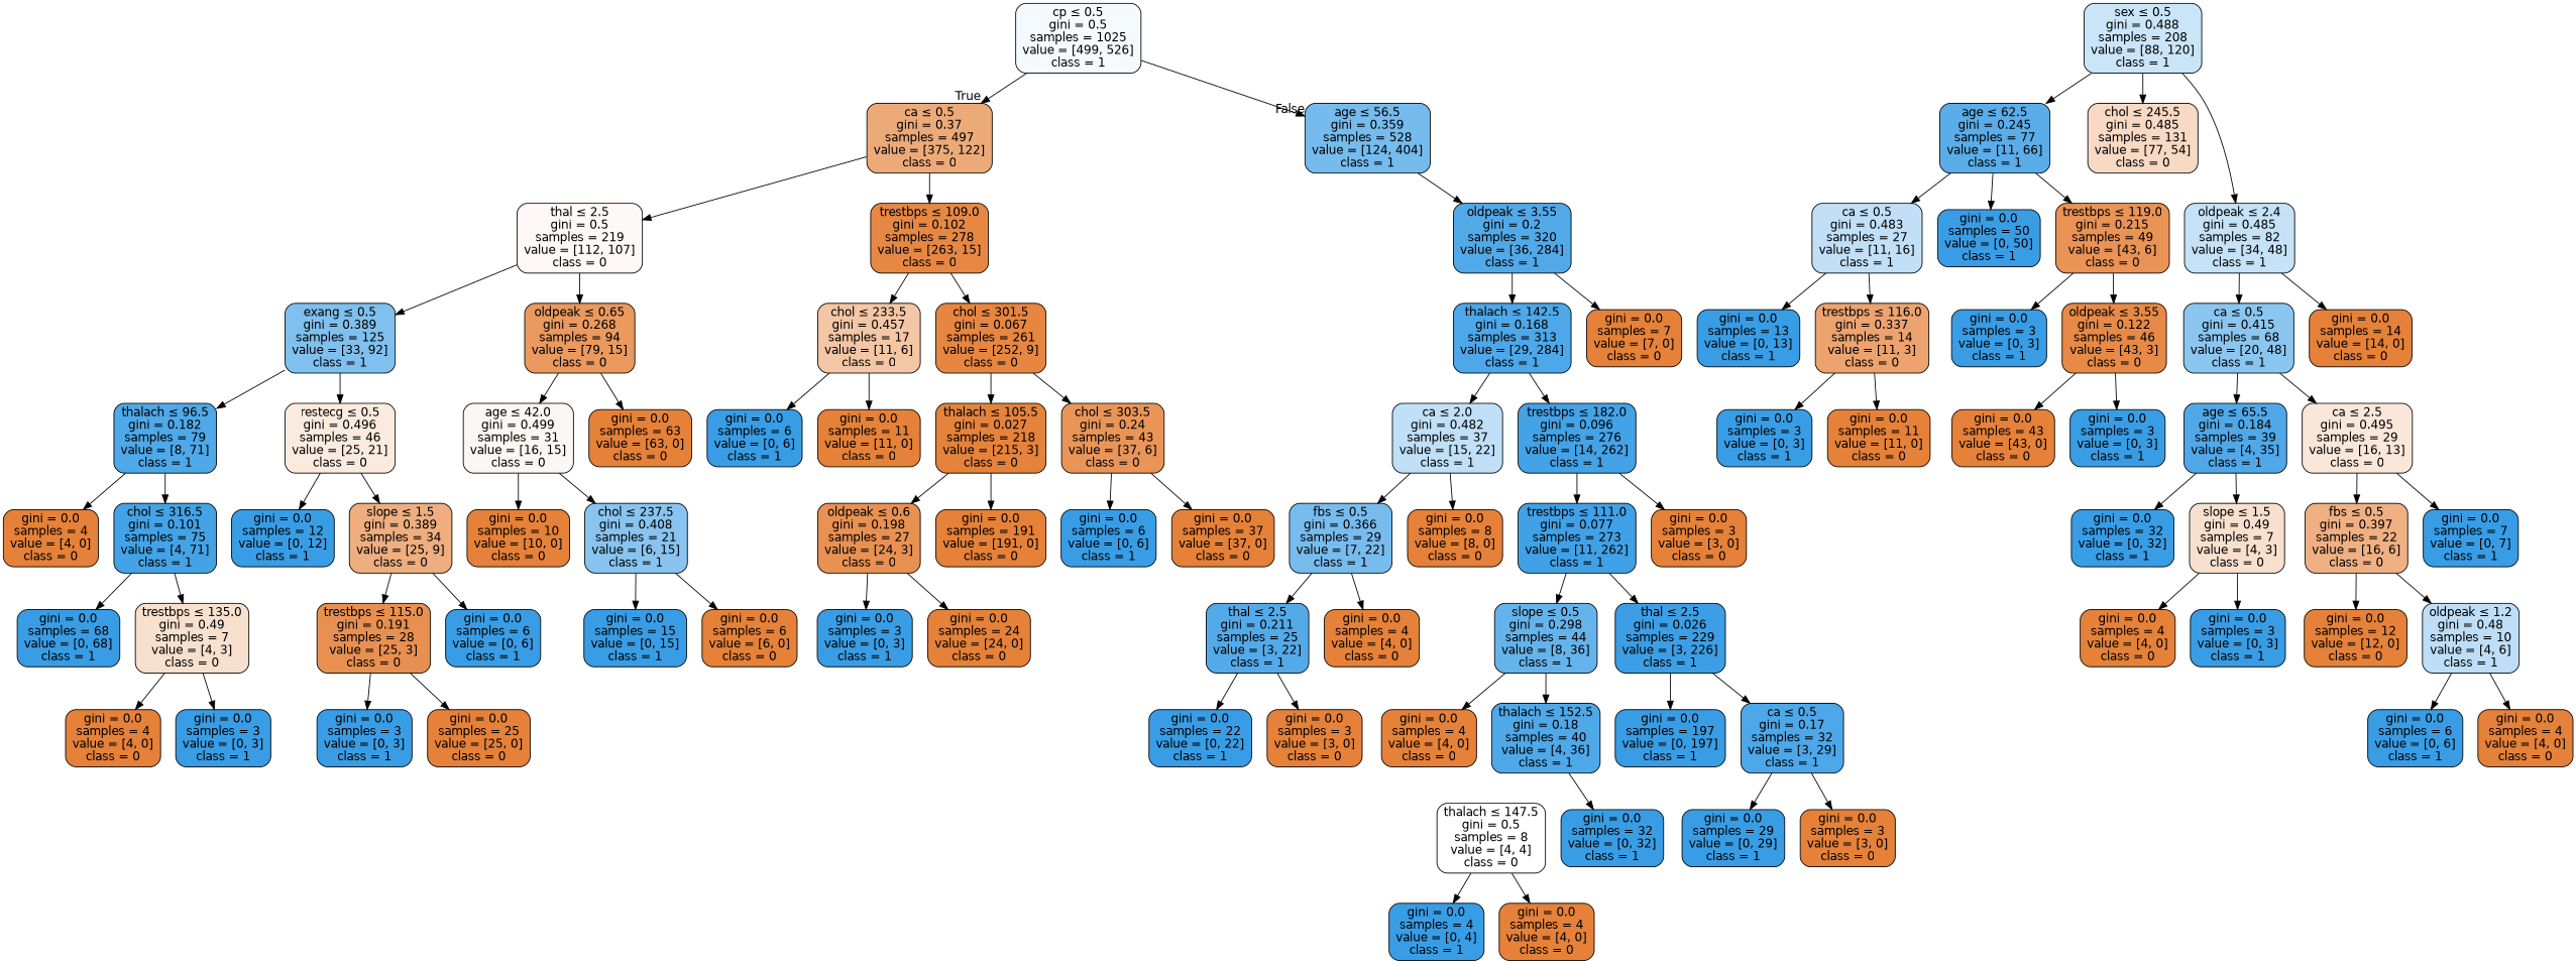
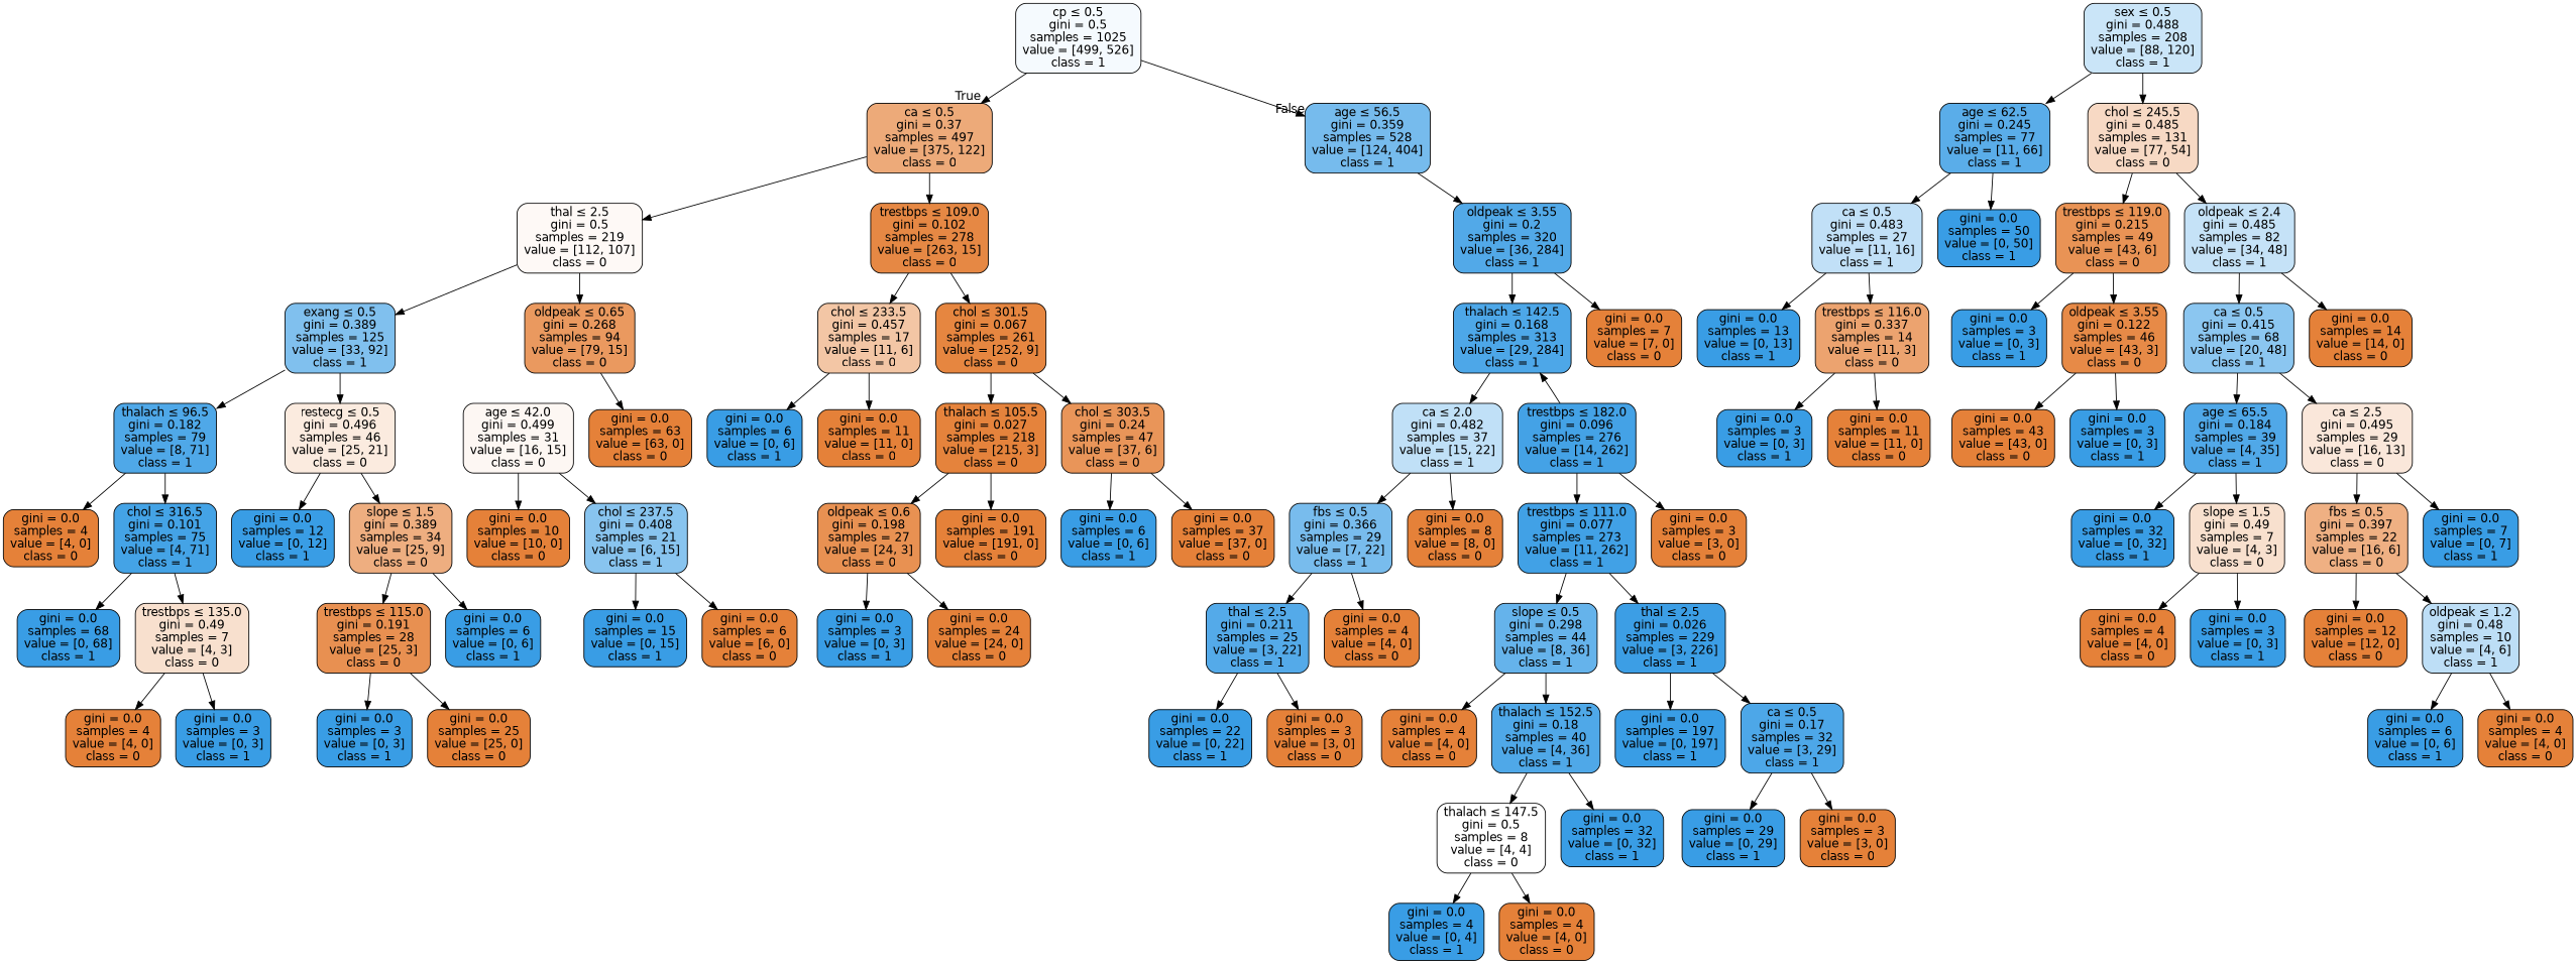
  digraph {
    node [color=black fillcolor="#e58139" fontname=helvetica shape=box style="filled, rounded"]
    edge [fontname=helvetica]
    n1 [fillcolor="#f5fafe" label=<cp &le; 0.5<br/>gini = 0.5<br/>samples = 1025<br/>value = [499, 526]<br/>class = 1>]
    n2 [fillcolor="#edaa79" label=<ca &le; 0.5<br/>gini = 0.37<br/>samples = 497<br/>value = [375, 122]<br/>class = 0>]
    n3 [fillcolor="#76bbed" label=<age &le; 56.5<br/>gini = 0.359<br/>samples = 528<br/>value = [124, 404]<br/>class = 1>]
    n4 [fillcolor="#fef9f6" label=<thal &le; 2.5<br/>gini = 0.5<br/>samples = 219<br/>value = [112, 107]<br/>class = 0>]
    n5 [fillcolor="#e68844" label=<trestbps &le; 109.0<br/>gini = 0.102<br/>samples = 278<br/>value = [263, 15]<br/>class = 0>]
    n6 [fillcolor="#52a9e8" label=<oldpeak &le; 3.55<br/>gini = 0.2<br/>samples = 320<br/>value = [36, 284]<br/>class = 1>]
    n7 [fillcolor="#80c0ee" label=<exang &le; 0.5<br/>gini = 0.389<br/>samples = 125<br/>value = [33, 92]<br/>class = 1>]
    n8 [fillcolor="#ea995f" label=<oldpeak &le; 0.65<br/>gini = 0.268<br/>samples = 94<br/>value = [79, 15]<br/>class = 0>]
    n9 [fillcolor="#f3c6a5" label=<chol &le; 233.5<br/>gini = 0.457<br/>samples = 17<br/>value = [11, 6]<br/>class = 0>]
    n10 [fillcolor="#e68640" label=<chol &le; 301.5<br/>gini = 0.067<br/>samples = 261<br/>value = [252, 9]<br/>class = 0>]
    n11 [fillcolor="#4fa8e8" label=<thalach &le; 96.5<br/>gini = 0.182<br/>samples = 79<br/>value = [8, 71]<br/>class = 1>]
    n12 [fillcolor="#fbebdf" label=<restecg &le; 0.5<br/>gini = 0.496<br/>samples = 46<br/>value = [25, 21]<br/>class = 0>]
    n13 [fillcolor="#fdf7f3" label=<age &le; 42.0<br/>gini = 0.499<br/>samples = 31<br/>value = [16, 15]<br/>class = 0>]
    n14 [label=<gini = 0.0<br/>samples = 63<br/>value = [63, 0]<br/>class = 0>]
    n15 [label=<gini = 0.0<br/>samples = 4<br/>value = [4, 0]<br/>class = 0>]
    n16 [fillcolor="#44a3e6" label=<chol &le; 316.5<br/>gini = 0.101<br/>samples = 75<br/>value = [4, 71]<br/>class = 1>]
    n17 [fillcolor="#399de5" label=<gini = 0.0<br/>samples = 12<br/>value = [0, 12]<br/>class = 1>]
    n18 [fillcolor="#eeae80" label=<slope &le; 1.5<br/>gini = 0.389<br/>samples = 34<br/>value = [25, 9]<br/>class = 0>]
    n19 [fillcolor="#399de5" label=<gini = 0.0<br/>samples = 68<br/>value = [0, 68]<br/>class = 1>]
    n20 [fillcolor="#f8e0ce" label=<trestbps &le; 135.0<br/>gini = 0.49<br/>samples = 7<br/>value = [4, 3]<br/>class = 0>]
    n21 [label=<gini = 0.0<br/>samples = 4<br/>value = [4, 0]<br/>class = 0>]
    n22 [fillcolor="#399de5" label=<gini = 0.0<br/>samples = 3<br/>value = [0, 3]<br/>class = 1>]
    n23 [fillcolor="#e89051" label=<trestbps &le; 115.0<br/>gini = 0.191<br/>samples = 28<br/>value = [25, 3]<br/>class = 0>]
    n24 [fillcolor="#399de5" label=<gini = 0.0<br/>samples = 6<br/>value = [0, 6]<br/>class = 1>]
    n25 [fillcolor="#399de5" label=<gini = 0.0<br/>samples = 3<br/>value = [0, 3]<br/>class = 1>]
    n26 [label=<gini = 0.0<br/>samples = 25<br/>value = [25, 0]<br/>class = 0>]
    n27 [label=<gini = 0.0<br/>samples = 10<br/>value = [10, 0]<br/>class = 0>]
    n28 [fillcolor="#88c4ef" label=<chol &le; 237.5<br/>gini = 0.408<br/>samples = 21<br/>value = [6, 15]<br/>class = 1>]
    n29 [fillcolor="#399de5" label=<gini = 0.0<br/>samples = 15<br/>value = [0, 15]<br/>class = 1>]
    n30 [label=<gini = 0.0<br/>samples = 6<br/>value = [6, 0]<br/>class = 0>]
    n31 [fillcolor="#399de5" label=<gini = 0.0<br/>samples = 6<br/>value = [0, 6]<br/>class = 1>]
    n32 [label=<gini = 0.0<br/>samples = 11<br/>value = [11, 0]<br/>class = 0>]
    n33 [fillcolor="#e5833c" label=<thalach &le; 105.5<br/>gini = 0.027<br/>samples = 218<br/>value = [215, 3]<br/>class = 0>]
-   n34 [fillcolor="#e99559" label=<chol &le; 303.5<br/>gini = 0.24<br/>samples = 43<br/>value = [37, 6]<br/>class = 0>]
+   n34 [fillcolor="#e99559" label=<chol &le; 303.5<br/>gini = 0.24<br/>samples = 47<br/>value = [37, 6]<br/>class = 0>]
    n35 [fillcolor="#e89152" label=<oldpeak &le; 0.6<br/>gini = 0.198<br/>samples = 27<br/>value = [24, 3]<br/>class = 0>]
    n36 [label=<gini = 0.0<br/>samples = 191<br/>value = [191, 0]<br/>class = 0>]
    n37 [fillcolor="#399de5" label=<gini = 0.0<br/>samples = 6<br/>value = [0, 6]<br/>class = 1>]
    n38 [label=<gini = 0.0<br/>samples = 37<br/>value = [37, 0]<br/>class = 0>]
    n39 [fillcolor="#399de5" label=<gini = 0.0<br/>samples = 3<br/>value = [0, 3]<br/>class = 1>]
    n40 [label=<gini = 0.0<br/>samples = 24<br/>value = [24, 0]<br/>class = 0>]
    n41 [fillcolor="#4da7e8" label=<thalach &le; 142.5<br/>gini = 0.168<br/>samples = 313<br/>value = [29, 284]<br/>class = 1>]
    n42 [label=<gini = 0.0<br/>samples = 7<br/>value = [7, 0]<br/>class = 0>]
    n43 [fillcolor="#cae5f8" label=<sex &le; 0.5<br/>gini = 0.488<br/>samples = 208<br/>value = [88, 120]<br/>class = 1>]
    n44 [fillcolor="#5aade9" label=<age &le; 62.5<br/>gini = 0.245<br/>samples = 77<br/>value = [11, 66]<br/>class = 1>]
    n45 [fillcolor="#f7d9c4" label=<chol &le; 245.5<br/>gini = 0.485<br/>samples = 131<br/>value = [77, 54]<br/>class = 0>]
    n46 [fillcolor="#c0e0f7" label=<ca &le; 2.0<br/>gini = 0.482<br/>samples = 37<br/>value = [15, 22]<br/>class = 1>]
    n47 [fillcolor="#44a2e6" label=<trestbps &le; 182.0<br/>gini = 0.096<br/>samples = 276<br/>value = [14, 262]<br/>class = 1>]
    n48 [fillcolor="#78bced" label=<fbs &le; 0.5<br/>gini = 0.366<br/>samples = 29<br/>value = [7, 22]<br/>class = 1>]
    n49 [label=<gini = 0.0<br/>samples = 8<br/>value = [8, 0]<br/>class = 0>]
    n50 [fillcolor="#41a1e6" label=<trestbps &le; 111.0<br/>gini = 0.077<br/>samples = 273<br/>value = [11, 262]<br/>class = 1>]
    n51 [label=<gini = 0.0<br/>samples = 3<br/>value = [3, 0]<br/>class = 0>]
    n52 [fillcolor="#54aae9" label=<thal &le; 2.5<br/>gini = 0.211<br/>samples = 25<br/>value = [3, 22]<br/>class = 1>]
    n53 [label=<gini = 0.0<br/>samples = 4<br/>value = [4, 0]<br/>class = 0>]
    n54 [fillcolor="#399de5" label=<gini = 0.0<br/>samples = 22<br/>value = [0, 22]<br/>class = 1>]
    n55 [label=<gini = 0.0<br/>samples = 3<br/>value = [3, 0]<br/>class = 0>]
    n56 [fillcolor="#65b3eb" label=<slope &le; 0.5<br/>gini = 0.298<br/>samples = 44<br/>value = [8, 36]<br/>class = 1>]
    n57 [fillcolor="#3c9ee5" label=<thal &le; 2.5<br/>gini = 0.026<br/>samples = 229<br/>value = [3, 226]<br/>class = 1>]
    n58 [label=<gini = 0.0<br/>samples = 4<br/>value = [4, 0]<br/>class = 0>]
    n59 [fillcolor="#4fa8e8" label=<thalach &le; 152.5<br/>gini = 0.18<br/>samples = 40<br/>value = [4, 36]<br/>class = 1>]
    n60 [fillcolor="#399de5" label=<gini = 0.0<br/>samples = 197<br/>value = [0, 197]<br/>class = 1>]
    n61 [fillcolor="#4da7e8" label=<ca &le; 0.5<br/>gini = 0.17<br/>samples = 32<br/>value = [3, 29]<br/>class = 1>]
    n62 [fillcolor="#ffffff" label=<thalach &le; 147.5<br/>gini = 0.5<br/>samples = 8<br/>value = [4, 4]<br/>class = 0>]
    n63 [fillcolor="#399de5" label=<gini = 0.0<br/>samples = 32<br/>value = [0, 32]<br/>class = 1>]
    n64 [fillcolor="#399de5" label=<gini = 0.0<br/>samples = 4<br/>value = [0, 4]<br/>class = 1>]
    n65 [label=<gini = 0.0<br/>samples = 4<br/>value = [4, 0]<br/>class = 0>]
    n66 [fillcolor="#399de5" label=<gini = 0.0<br/>samples = 29<br/>value = [0, 29]<br/>class = 1>]
    n67 [label=<gini = 0.0<br/>samples = 3<br/>value = [3, 0]<br/>class = 0>]
    n68 [fillcolor="#c1e0f7" label=<ca &le; 0.5<br/>gini = 0.483<br/>samples = 27<br/>value = [11, 16]<br/>class = 1>]
    n69 [fillcolor="#399de5" label=<gini = 0.0<br/>samples = 50<br/>value = [0, 50]<br/>class = 1>]
    n70 [fillcolor="#c5e2f7" label=<oldpeak &le; 2.4<br/>gini = 0.485<br/>samples = 82<br/>value = [34, 48]<br/>class = 1>]
    n71 [fillcolor="#e99355" label=<trestbps &le; 119.0<br/>gini = 0.215<br/>samples = 49<br/>value = [43, 6]<br/>class = 0>]
    n72 [fillcolor="#399de5" label=<gini = 0.0<br/>samples = 13<br/>value = [0, 13]<br/>class = 1>]
    n73 [fillcolor="#eca36f" label=<trestbps &le; 116.0<br/>gini = 0.337<br/>samples = 14<br/>value = [11, 3]<br/>class = 0>]
    n74 [fillcolor="#399de5" label=<gini = 0.0<br/>samples = 3<br/>value = [0, 3]<br/>class = 1>]
    n75 [label=<gini = 0.0<br/>samples = 11<br/>value = [11, 0]<br/>class = 0>]
    n76 [fillcolor="#8bc6f0" label=<ca &le; 0.5<br/>gini = 0.415<br/>samples = 68<br/>value = [20, 48]<br/>class = 1>]
    n77 [label=<gini = 0.0<br/>samples = 14<br/>value = [14, 0]<br/>class = 0>]
    n78 [fillcolor="#399de5" label=<gini = 0.0<br/>samples = 3<br/>value = [0, 3]<br/>class = 1>]
    n79 [fillcolor="#e78a47" label=<oldpeak &le; 3.55<br/>gini = 0.122<br/>samples = 46<br/>value = [43, 3]<br/>class = 0>]
    n80 [fillcolor="#50a8e8" label=<age &le; 65.5<br/>gini = 0.184<br/>samples = 39<br/>value = [4, 35]<br/>class = 1>]
    n81 [fillcolor="#fae7da" label=<ca &le; 2.5<br/>gini = 0.495<br/>samples = 29<br/>value = [16, 13]<br/>class = 0>]
    n82 [fillcolor="#399de5" label=<gini = 0.0<br/>samples = 32<br/>value = [0, 32]<br/>class = 1>]
    n83 [fillcolor="#f8e0ce" label=<slope &le; 1.5<br/>gini = 0.49<br/>samples = 7<br/>value = [4, 3]<br/>class = 0>]
    n84 [fillcolor="#efb083" label=<fbs &le; 0.5<br/>gini = 0.397<br/>samples = 22<br/>value = [16, 6]<br/>class = 0>]
    n85 [fillcolor="#399de5" label=<gini = 0.0<br/>samples = 7<br/>value = [0, 7]<br/>class = 1>]
    n86 [label=<gini = 0.0<br/>samples = 4<br/>value = [4, 0]<br/>class = 0>]
    n87 [fillcolor="#399de5" label=<gini = 0.0<br/>samples = 3<br/>value = [0, 3]<br/>class = 1>]
    n88 [label=<gini = 0.0<br/>samples = 12<br/>value = [12, 0]<br/>class = 0>]
    n89 [fillcolor="#bddef6" label=<oldpeak &le; 1.2<br/>gini = 0.48<br/>samples = 10<br/>value = [4, 6]<br/>class = 1>]
    n90 [fillcolor="#399de5" label=<gini = 0.0<br/>samples = 6<br/>value = [0, 6]<br/>class = 1>]
    n91 [label=<gini = 0.0<br/>samples = 4<br/>value = [4, 0]<br/>class = 0>]
    n92 [label=<gini = 0.0<br/>samples = 43<br/>value = [43, 0]<br/>class = 0>]
    n93 [fillcolor="#399de5" label=<gini = 0.0<br/>samples = 3<br/>value = [0, 3]<br/>class = 1>]
    n1 -> n2 [headlabel=True labelangle=45 labeldistance=2.5]
    n1 -> n3 [headlabel=False labelangle=-45 labeldistance=2.5]
    n2 -> n4
    n2 -> n5
    n3 -> n6
    n4 -> n7
    n4 -> n8
    n5 -> n9
    n5 -> n10
    n6 -> n41
    n6 -> n42
    n7 -> n11
    n7 -> n12
-   n8 -> n13
    n8 -> n14
    n9 -> n31
    n9 -> n32
    n10 -> n33
    n10 -> n34
    n11 -> n15
    n11 -> n16
    n12 -> n17
    n12 -> n18
    n13 -> n27
    n13 -> n28
    n16 -> n19
    n16 -> n20
    n18 -> n23
    n18 -> n24
    n20 -> n21
    n20 -> n22
    n23 -> n25
    n23 -> n26
    n28 -> n29
    n28 -> n30
    n33 -> n35
    n33 -> n36
    n34 -> n37
    n34 -> n38
    n35 -> n39
    n35 -> n40
    n41 -> n46
-   n41 -> n47
+   n47 -> n41
    n43 -> n44
    n43 -> n45
    n44 -> n68
    n44 -> n69
-   n43 -> n70
-   n44 -> n71
+   n45 -> n70
+   n45 -> n71
    n46 -> n48
    n46 -> n49
    n47 -> n50
    n47 -> n51
    n48 -> n52
    n48 -> n53
    n50 -> n56
    n50 -> n57
    n52 -> n54
    n52 -> n55
    n56 -> n58
    n56 -> n59
    n57 -> n60
    n57 -> n61
+   n59 -> n62
    n59 -> n63
    n61 -> n66
    n61 -> n67
    n62 -> n64
    n62 -> n65
    n68 -> n72
    n68 -> n73
    n70 -> n76
    n70 -> n77
    n71 -> n78
    n71 -> n79
    n73 -> n74
    n73 -> n75
    n76 -> n80
    n76 -> n81
    n79 -> n92
    n79 -> n93
    n80 -> n82
    n80 -> n83
    n81 -> n84
    n81 -> n85
    n83 -> n86
    n83 -> n87
    n84 -> n88
    n84 -> n89
    n89 -> n90
    n89 -> n91
  }
